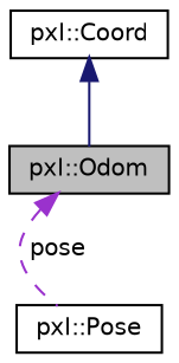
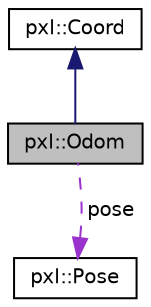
  digraph {
    node [color=black fillcolor=white fontname=Helvetica fontsize=10 shape=record style=filled]
    edge [dir=back fontname=Helvetica fontsize=10 labelfontname=Helvetica labelfontsize=10]
    n1 [fillcolor=grey75 fontcolor=black height=0.2 label="pxl::Odom" width=0.4]
    n2 [height=0.2 label="pxl::Pose" width=0.4]
    n3 [height=0.2 label="pxl::Coord" width=0.4]
-   n1 -> n2 [color=darkorchid3 label=" pose" style=dashed]
+   n2 -> n1 [color=darkorchid3 label=" pose" style=dashed]
    n3 -> n1 [color=midnightblue style=solid]
  }
